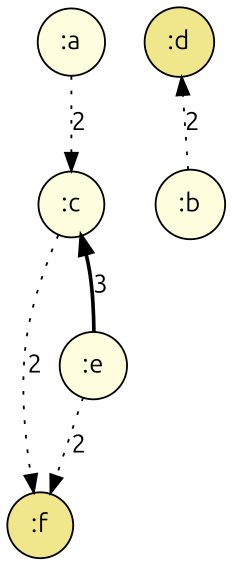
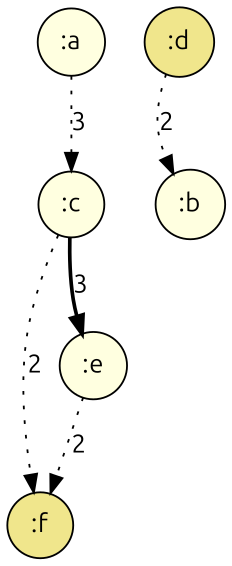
  digraph {
    fontname=Ubuntu
    node [fillcolor=lightyellow fontname=Ubuntu shape=circle style=filled]
    edge [fontname=Ubuntu style=dotted]
    ":a"
    ":c"
    ":d" [fillcolor=khaki]
    ":b"
    ":f" [fillcolor=khaki]
    ":e"
-   ":a" -> ":c" [label=2]
+   ":a" -> ":c" [label=3]
    ":c" -> ":f" [label=2]
-   ":e" -> ":c" [label=3 style=bold]
-   ":b" -> ":d" [label=2]
+   ":c" -> ":e" [label=3 style=bold]
+   ":d" -> ":b" [label=2]
    ":e" -> ":f" [label=2]
  }
